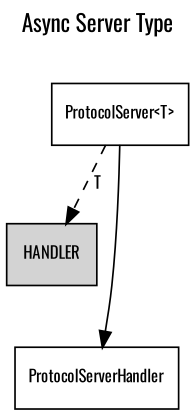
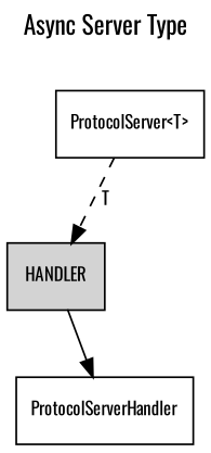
  digraph {
    fontname=Oswald
    label="Async Server Type"
    labelloc=top
    node [fontname=Oswald fontsize=10 shape=record]
    edge [fontname=Oswald fontsize=10 labelfontname=Helvetica labelfontsize=10]
    n1 [label="ProtocolServer\<T\>"]
    HANDLER [fillcolor=lightgrey style=filled]
    ProtocolServerHandler
    n1 -> HANDLER [label=" T" style=dashed]
-   n1 -> ProtocolServerHandler
+   HANDLER -> ProtocolServerHandler
  }
